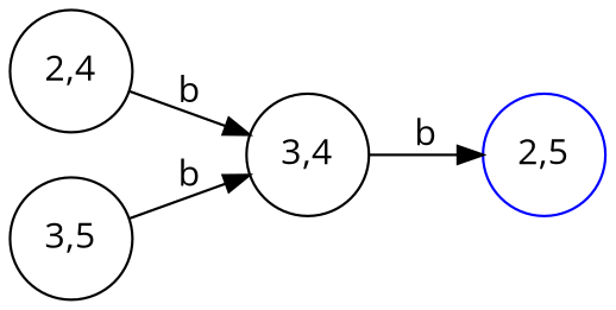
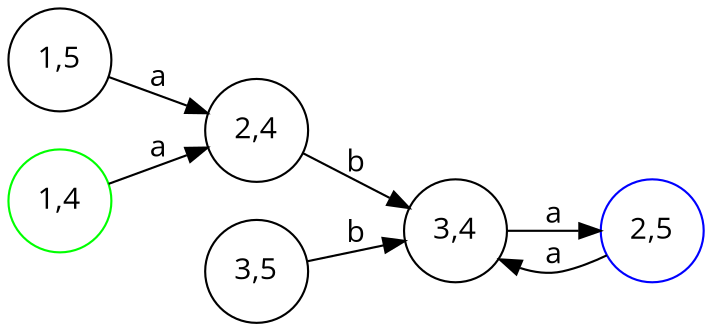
  digraph {
    fontname="Open Sans"
    rankdir=LR
    node [fontname="Open Sans" shape=circle]
    edge [fontname="Open Sans"]
+   "1,5"
    "2,4"
    "3,4" [color=black]
    "2,5" [color=blue]
+   "1,4" [color=green]
    "3,5"
+   "1,5" -> "2,4" [label=a]
    "2,4" -> "3,4" [label=b]
-   "3,4" -> "2,5" [label=b]
+   "3,4" -> "2,5" [label=a]
+   "2,5" -> "3,4" [label=a]
+   "1,4" -> "2,4" [label=a]
    "3,5" -> "3,4" [label=b]
  }
